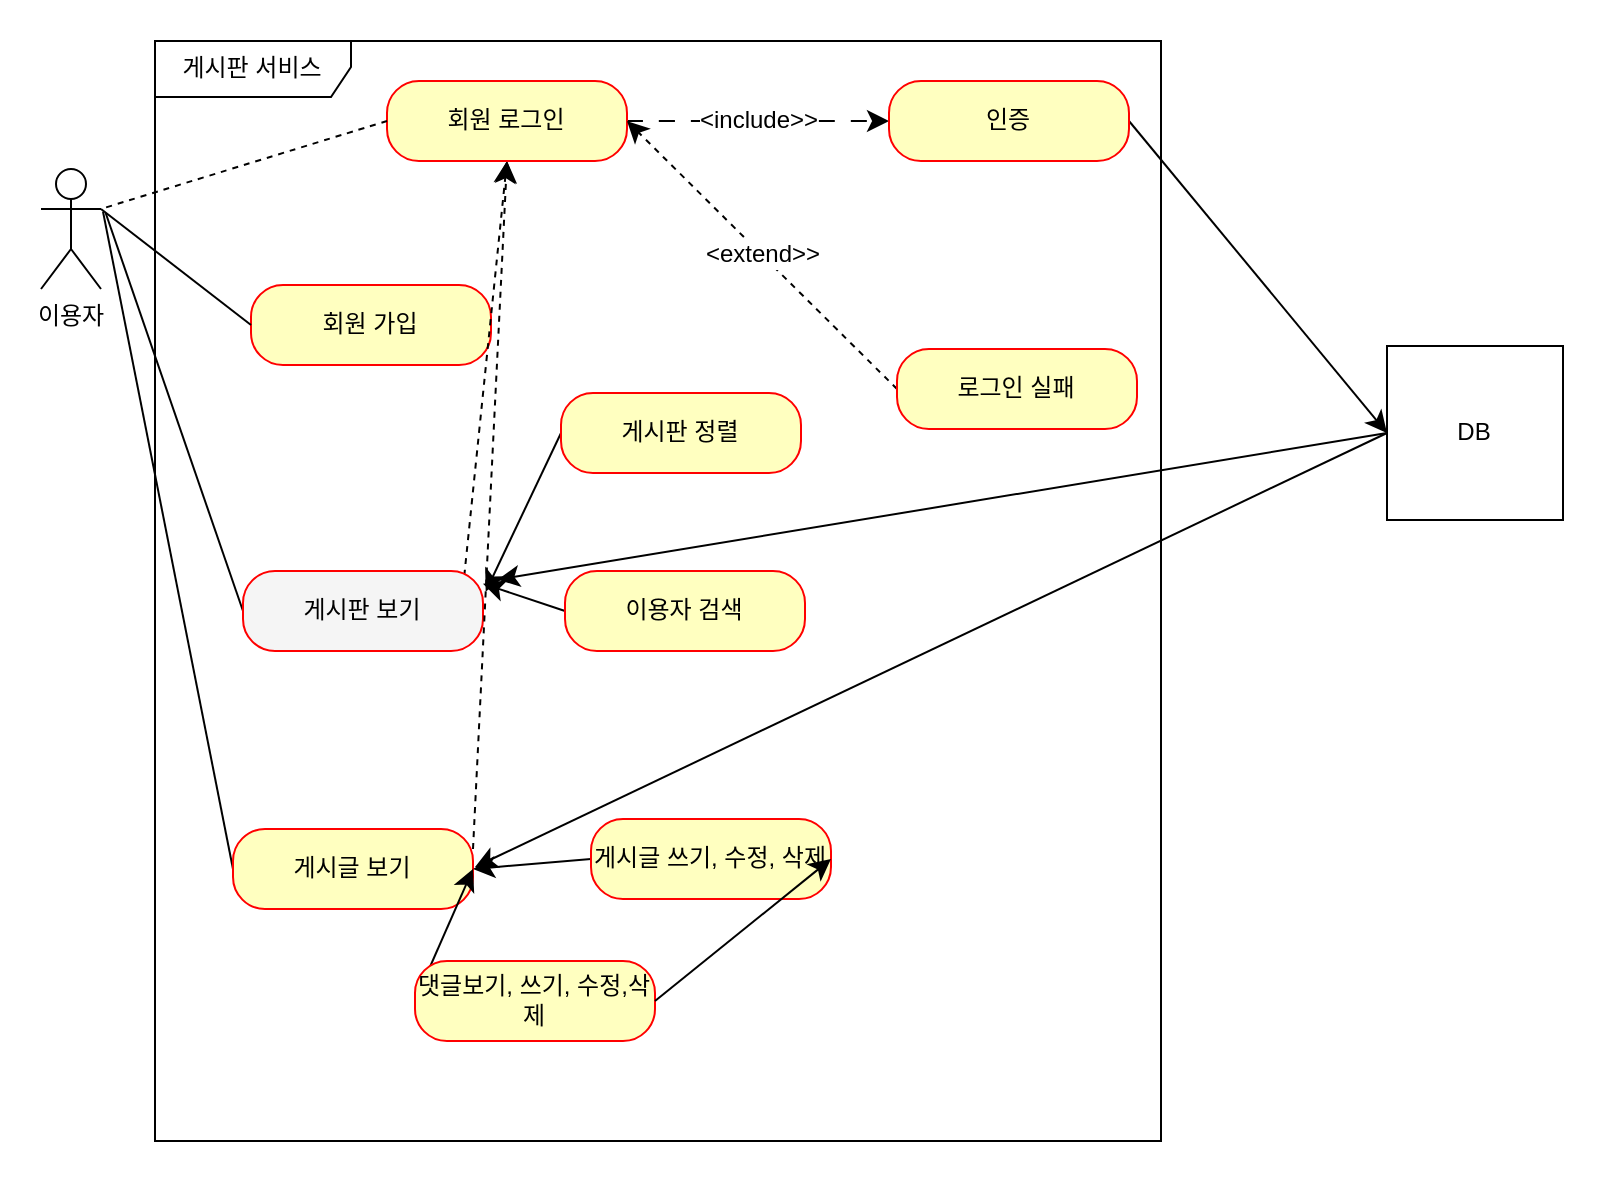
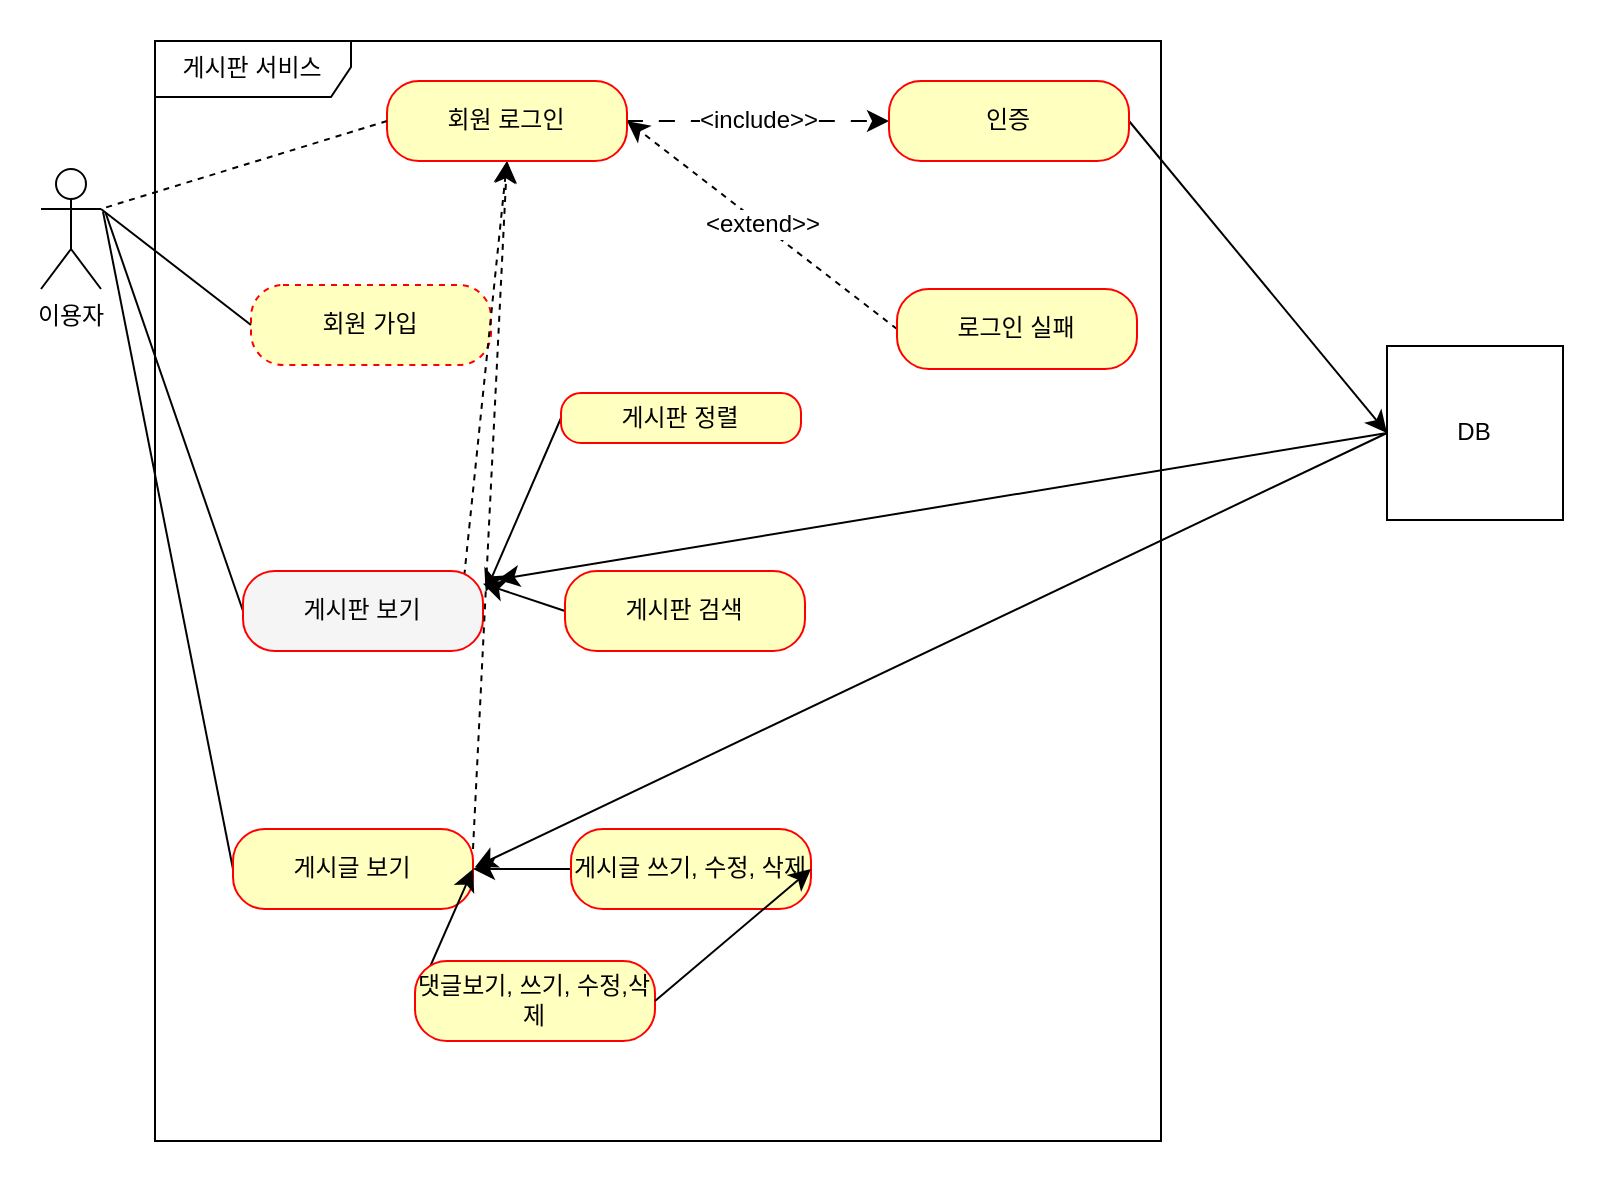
  <mxCell id="0" />
  <mxCell id="1" parent="0" />
  <mxCell id="2" value="이용자" style="shape=umlActor;verticalLabelPosition=bottom;verticalAlign=top;html=1;" vertex="1" parent="1"><mxGeometry x="20" y="84" width="30" height="60" as="geometry" /></mxCell>
  <mxCell id="3" value="게시판 서비스" style="shape=umlFrame;whiteSpace=wrap;html=1;pointerEvents=0;width=98;height=28;" vertex="1" parent="1"><mxGeometry x="77" y="20" width="503" height="550" as="geometry" /></mxCell>
- <mxCell id="4" value="회원 가입" style="rounded=1;whiteSpace=wrap;html=1;arcSize=40;fontColor=#000000;fillColor=#ffffc0;strokeColor=#ff0000;" vertex="1" parent="1"><mxGeometry x="125" y="142" width="120" height="40" as="geometry" /></mxCell>
+ <mxCell id="4" value="회원 가입" style="rounded=1;whiteSpace=wrap;html=1;arcSize=40;fontColor=#000000;fillColor=#ffffc0;strokeColor=#ff0000;dashed=1;" vertex="1" parent="1"><mxGeometry x="125" y="142" width="120" height="40" as="geometry" /></mxCell>
  <mxCell id="5" style="edgeStyle=none;shape=connector;curved=1;rounded=0;orthogonalLoop=1;jettySize=auto;html=1;exitX=0;exitY=0.5;exitDx=0;exitDy=0;strokeColor=default;align=center;verticalAlign=middle;fontFamily=Helvetica;fontSize=12;fontColor=default;labelBackgroundColor=default;startSize=8;endArrow=none;endFill=0;endSize=8;" edge="1" parent="1" source="7"><mxGeometry relative="1" as="geometry"><mxPoint x="52.333" y="106" as="targetPoint" /></mxGeometry></mxCell>
  <mxCell id="6" style="edgeStyle=none;shape=connector;curved=1;rounded=0;orthogonalLoop=1;jettySize=auto;html=1;exitX=0.922;exitY=0.058;exitDx=0;exitDy=0;entryX=0.5;entryY=1;entryDx=0;entryDy=0;strokeColor=default;align=center;verticalAlign=middle;fontFamily=Helvetica;fontSize=12;fontColor=default;labelBackgroundColor=default;startSize=8;endArrow=classic;endFill=1;endSize=8;exitPerimeter=0;dashed=1;" edge="1" parent="1" source="7" target="12"><mxGeometry relative="1" as="geometry" /></mxCell>
  <mxCell id="7" value="게시판 보기" style="rounded=1;whiteSpace=wrap;html=1;arcSize=40;fontColor=#000000;fillColor=#f5f5f5;strokeColor=#ff0000;" vertex="1" parent="1"><mxGeometry x="121" y="285" width="120" height="40" as="geometry" /></mxCell>
  <mxCell id="8" style="edgeStyle=none;shape=connector;curved=1;rounded=0;orthogonalLoop=1;jettySize=auto;html=1;exitX=0;exitY=0.5;exitDx=0;exitDy=0;strokeColor=default;align=center;verticalAlign=middle;fontFamily=Helvetica;fontSize=12;fontColor=default;labelBackgroundColor=default;startSize=8;endArrow=none;endFill=0;endSize=8;" edge="1" parent="1" source="10"><mxGeometry relative="1" as="geometry"><mxPoint x="51" y="105.333" as="targetPoint" /></mxGeometry></mxCell>
  <mxCell id="9" style="edgeStyle=none;shape=connector;curved=1;rounded=0;orthogonalLoop=1;jettySize=auto;html=1;exitX=1;exitY=0.25;exitDx=0;exitDy=0;entryX=0.5;entryY=1;entryDx=0;entryDy=0;strokeColor=default;align=center;verticalAlign=middle;fontFamily=Helvetica;fontSize=12;fontColor=default;labelBackgroundColor=default;startSize=8;endArrow=classic;endFill=1;endSize=8;dashed=1;" edge="1" parent="1" source="10" target="12"><mxGeometry relative="1" as="geometry" /></mxCell>
  <mxCell id="10" value="게시글 보기" style="rounded=1;whiteSpace=wrap;html=1;arcSize=40;fontColor=#000000;fillColor=#ffffc0;strokeColor=#ff0000;" vertex="1" parent="1"><mxGeometry x="116" y="414" width="120" height="40" as="geometry" /></mxCell>
  <mxCell id="11" value="&amp;lt;include&amp;gt;&amp;gt;" style="edgeStyle=none;shape=connector;curved=1;rounded=0;orthogonalLoop=1;jettySize=auto;html=1;exitX=1;exitY=0.5;exitDx=0;exitDy=0;entryX=0;entryY=0.5;entryDx=0;entryDy=0;strokeColor=default;align=center;verticalAlign=middle;fontFamily=Helvetica;fontSize=12;fontColor=default;labelBackgroundColor=default;startSize=8;endArrow=classic;endFill=1;endSize=8;dashed=1;dashPattern=8 8;" edge="1" parent="1" source="12" target="14"><mxGeometry relative="1" as="geometry" /></mxCell>
  <mxCell id="12" value="회원 로그인" style="rounded=1;whiteSpace=wrap;html=1;arcSize=40;fontColor=#000000;fillColor=#ffffc0;strokeColor=#ff0000;" vertex="1" parent="1"><mxGeometry x="193" y="40" width="120" height="40" as="geometry" /></mxCell>
  <mxCell id="13" style="edgeStyle=none;shape=connector;curved=1;rounded=0;orthogonalLoop=1;jettySize=auto;html=1;exitX=1;exitY=0.5;exitDx=0;exitDy=0;entryX=0;entryY=0.5;entryDx=0;entryDy=0;strokeColor=default;align=center;verticalAlign=middle;fontFamily=Helvetica;fontSize=12;fontColor=default;labelBackgroundColor=default;startSize=8;endArrow=classic;endFill=1;endSize=8;" edge="1" parent="1" source="14" target="30"><mxGeometry relative="1" as="geometry" /></mxCell>
  <mxCell id="14" value="인증&lt;span style=&quot;color: rgba(0, 0, 0, 0); font-family: monospace; font-size: 0px; text-align: start; text-wrap: nowrap;&quot;&gt;%3CmxGraphModel%3E%3Croot%3E%3CmxCell%20id%3D%220%22%2F%3E%3CmxCell%20id%3D%221%22%20parent%3D%220%22%2F%3E%3CmxCell%20id%3D%222%22%20value%3D%22%ED%9A%8C%EC%9B%90%20%EB%A1%9C%EA%B7%B8%EC%9D%B8%22%20style%3D%22rounded%3D1%3BwhiteSpace%3Dwrap%3Bhtml%3D1%3BarcSize%3D40%3BfontColor%3D%23000000%3BfillColor%3D%23ffffc0%3BstrokeColor%3D%23ff0000%3B%22%20vertex%3D%221%22%20parent%3D%221%22%3E%3CmxGeometry%20x%3D%22219%22%20y%3D%22-457%22%20width%3D%22120%22%20height%3D%2240%22%20as%3D%22geometry%22%2F%3E%3C%2FmxCell%3E%3C%2Froot%3E%3C%2FmxGraphModel%3E&lt;/span&gt;" style="rounded=1;whiteSpace=wrap;html=1;arcSize=40;fontColor=#000000;fillColor=#ffffc0;strokeColor=#ff0000;" vertex="1" parent="1"><mxGeometry x="444" y="40" width="120" height="40" as="geometry" /></mxCell>
  <mxCell id="15" value="&amp;lt;extend&amp;gt;&amp;gt;" style="edgeStyle=none;shape=connector;curved=1;rounded=0;orthogonalLoop=1;jettySize=auto;html=1;exitX=0;exitY=0.5;exitDx=0;exitDy=0;strokeColor=default;align=center;verticalAlign=middle;fontFamily=Helvetica;fontSize=12;fontColor=default;labelBackgroundColor=default;startSize=8;endArrow=classic;endFill=1;endSize=8;entryX=1;entryY=0.5;entryDx=0;entryDy=0;dashed=1;" edge="1" parent="1" source="16" target="12"><mxGeometry relative="1" as="geometry"><mxPoint x="392.333" y="57.333" as="targetPoint" /><Array as="points" /></mxGeometry></mxCell>
- <mxCell id="16" value="로그인 실패" style="rounded=1;whiteSpace=wrap;html=1;arcSize=40;fontColor=#000000;fillColor=#ffffc0;strokeColor=#ff0000;" vertex="1" parent="1"><mxGeometry x="448" y="174" width="120" height="40" as="geometry" /></mxCell>
+ <mxCell id="16" value="로그인 실패" style="rounded=1;whiteSpace=wrap;html=1;arcSize=40;fontColor=#000000;fillColor=#ffffc0;strokeColor=#ff0000;" vertex="1" parent="1"><mxGeometry x="448" y="144" width="120" height="40" as="geometry" /></mxCell>
  <mxCell id="17" style="edgeStyle=none;shape=connector;curved=1;rounded=0;orthogonalLoop=1;jettySize=auto;html=1;exitX=0;exitY=0.5;exitDx=0;exitDy=0;strokeColor=default;align=center;verticalAlign=middle;fontFamily=Helvetica;fontSize=12;fontColor=default;labelBackgroundColor=default;startSize=8;endArrow=classic;endFill=1;endSize=8;" edge="1" parent="1" source="18"><mxGeometry relative="1" as="geometry"><mxPoint x="242.333" y="295.333" as="targetPoint" /></mxGeometry></mxCell>
- <mxCell id="18" value="게시판 정렬" style="rounded=1;whiteSpace=wrap;html=1;arcSize=40;fontColor=#000000;fillColor=#ffffc0;strokeColor=#ff0000;" vertex="1" parent="1"><mxGeometry x="280" y="196" width="120" height="40" as="geometry" /></mxCell>
+ <mxCell id="18" value="게시판 정렬" style="rounded=1;whiteSpace=wrap;html=1;arcSize=40;fontColor=#000000;fillColor=#ffffc0;strokeColor=#ff0000;" vertex="1" parent="1"><mxGeometry x="280" y="196" width="120" height="25" as="geometry" /></mxCell>
  <mxCell id="19" style="edgeStyle=none;shape=connector;curved=1;rounded=0;orthogonalLoop=1;jettySize=auto;html=1;exitX=0;exitY=0.5;exitDx=0;exitDy=0;strokeColor=default;align=center;verticalAlign=middle;fontFamily=Helvetica;fontSize=12;fontColor=default;labelBackgroundColor=default;startSize=8;endArrow=classic;endFill=1;endSize=8;" edge="1" parent="1" source="20"><mxGeometry relative="1" as="geometry"><mxPoint x="241" y="291.333" as="targetPoint" /></mxGeometry></mxCell>
- <mxCell id="20" value="이용자 검색" style="rounded=1;whiteSpace=wrap;html=1;arcSize=40;fontColor=#000000;fillColor=#ffffc0;strokeColor=#ff0000;" vertex="1" parent="1"><mxGeometry x="282" y="285" width="120" height="40" as="geometry" /></mxCell>
+ <mxCell id="20" value="게시판 검색" style="rounded=1;whiteSpace=wrap;html=1;arcSize=40;fontColor=#000000;fillColor=#ffffc0;strokeColor=#ff0000;" vertex="1" parent="1"><mxGeometry x="282" y="285" width="120" height="40" as="geometry" /></mxCell>
  <mxCell id="21" style="edgeStyle=none;shape=connector;curved=1;rounded=0;orthogonalLoop=1;jettySize=auto;html=1;exitX=0;exitY=0.5;exitDx=0;exitDy=0;entryX=1;entryY=0.5;entryDx=0;entryDy=0;strokeColor=default;align=center;verticalAlign=middle;fontFamily=Helvetica;fontSize=12;fontColor=default;labelBackgroundColor=default;startSize=8;endArrow=classic;endFill=1;endSize=8;" edge="1" parent="1" source="22" target="10"><mxGeometry relative="1" as="geometry" /></mxCell>
- <mxCell id="22" value="게시글 쓰기, 수정, 삭제" style="rounded=1;whiteSpace=wrap;html=1;arcSize=40;fontColor=#000000;fillColor=#ffffc0;strokeColor=#ff0000;" vertex="1" parent="1"><mxGeometry x="295" y="409" width="120" height="40" as="geometry" /></mxCell>
+ <mxCell id="22" value="게시글 쓰기, 수정, 삭제" style="rounded=1;whiteSpace=wrap;html=1;arcSize=40;fontColor=#000000;fillColor=#ffffc0;strokeColor=#ff0000;" vertex="1" parent="1"><mxGeometry x="285" y="414" width="120" height="40" as="geometry" /></mxCell>
  <mxCell id="23" style="edgeStyle=none;shape=connector;curved=1;rounded=0;orthogonalLoop=1;jettySize=auto;html=1;exitX=0;exitY=0.5;exitDx=0;exitDy=0;entryX=1;entryY=0.5;entryDx=0;entryDy=0;strokeColor=default;align=center;verticalAlign=middle;fontFamily=Helvetica;fontSize=12;fontColor=default;labelBackgroundColor=default;startSize=8;endArrow=classic;endFill=1;endSize=8;" edge="1" parent="1" source="24" target="10"><mxGeometry relative="1" as="geometry" /></mxCell>
  <mxCell id="24" value="댓글보기, 쓰기, 수정,삭제" style="rounded=1;whiteSpace=wrap;html=1;arcSize=40;fontColor=#000000;fillColor=#ffffc0;strokeColor=#ff0000;" vertex="1" parent="1"><mxGeometry x="207" y="480" width="120" height="40" as="geometry" /></mxCell>
  <mxCell id="25" style="edgeStyle=none;curved=1;rounded=0;orthogonalLoop=1;jettySize=auto;html=1;exitX=0;exitY=0.5;exitDx=0;exitDy=0;entryX=1;entryY=0.333;entryDx=0;entryDy=0;entryPerimeter=0;fontSize=12;startSize=8;endSize=8;endArrow=none;endFill=0;" edge="1" parent="1" source="4" target="2"><mxGeometry relative="1" as="geometry" /></mxCell>
  <mxCell id="26" style="edgeStyle=none;curved=1;rounded=0;orthogonalLoop=1;jettySize=auto;html=1;exitX=0;exitY=0.5;exitDx=0;exitDy=0;entryX=1;entryY=0.333;entryDx=0;entryDy=0;entryPerimeter=0;fontSize=12;startSize=8;endSize=8;endArrow=none;endFill=0;dashed=1;" edge="1" parent="1" source="12" target="2"><mxGeometry relative="1" as="geometry" /></mxCell>
  <mxCell id="27" style="edgeStyle=none;shape=connector;curved=1;rounded=0;orthogonalLoop=1;jettySize=auto;html=1;exitX=0;exitY=0.5;exitDx=0;exitDy=0;strokeColor=default;align=center;verticalAlign=middle;fontFamily=Helvetica;fontSize=12;fontColor=default;labelBackgroundColor=default;startSize=8;endArrow=classic;endFill=1;endSize=8;" edge="1" parent="1" source="30"><mxGeometry relative="1" as="geometry"><mxPoint x="248.333" y="289.333" as="targetPoint" /></mxGeometry></mxCell>
  <mxCell id="28" style="edgeStyle=none;shape=connector;curved=1;rounded=0;orthogonalLoop=1;jettySize=auto;html=1;exitX=0;exitY=0.5;exitDx=0;exitDy=0;strokeColor=default;align=center;verticalAlign=middle;fontFamily=Helvetica;fontSize=12;fontColor=default;labelBackgroundColor=default;startSize=8;endArrow=classic;endFill=1;endSize=8;" edge="1" parent="1" source="30"><mxGeometry relative="1" as="geometry"><mxPoint x="237" y="433" as="targetPoint" /></mxGeometry></mxCell>
  <mxCell id="29" style="edgeStyle=none;shape=connector;curved=1;rounded=0;orthogonalLoop=1;jettySize=auto;html=1;exitX=1;exitY=0.5;exitDx=0;exitDy=0;entryX=1;entryY=0.5;entryDx=0;entryDy=0;strokeColor=default;align=center;verticalAlign=middle;fontFamily=Helvetica;fontSize=12;fontColor=default;labelBackgroundColor=default;startSize=8;endArrow=classic;endFill=1;endSize=8;" edge="1" parent="1" source="24" target="22"><mxGeometry relative="1" as="geometry" /></mxCell>
  <mxCell id="30" value="DB" style="html=1;dropTarget=0;whiteSpace=wrap;fontFamily=Helvetica;fontSize=12;fontColor=default;labelBackgroundColor=default;" vertex="1" parent="1"><mxGeometry x="693" y="172.5" width="88" height="87" as="geometry" /></mxCell>
